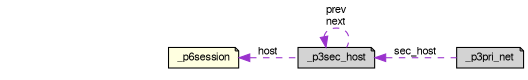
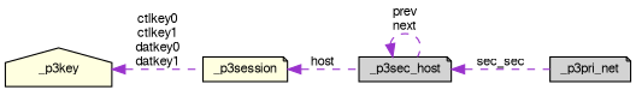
  digraph {
    rankdir=LR
    node [color=black fillcolor=lightgrey fontname=FreeSans fontsize=10 shape=note style=filled]
    edge [color=darkorchid3 dir=back fontname=FreeSans fontsize=10 labelfontname=FreeSans labelfontsize=10 style=dashed]
    n1 [fontcolor=black height=0.2 label=_p3pri_net width=0.4]
    n2 [height=0.2 label=_p3sec_host width=0.4]
-   n3 [fillcolor=lightyellow height=0.2 label=_p6session width=0.4]
-   n2 -> n1 [label=sec_host]
+   n3 [fillcolor=lightyellow height=0.2 label=_p3session width=0.4]
+   n4 [fillcolor=lightyellow height=0.2 label=_p3key shape=house width=0.4]
+   n2 -> n1 [label=sec_sec]
    n2 -> n2 [label="prev\nnext"]
    n3 -> n2 [label=host]
+   n4 -> n3 [label="ctlkey0\nctlkey1\ndatkey0\ndatkey1"]
  }
